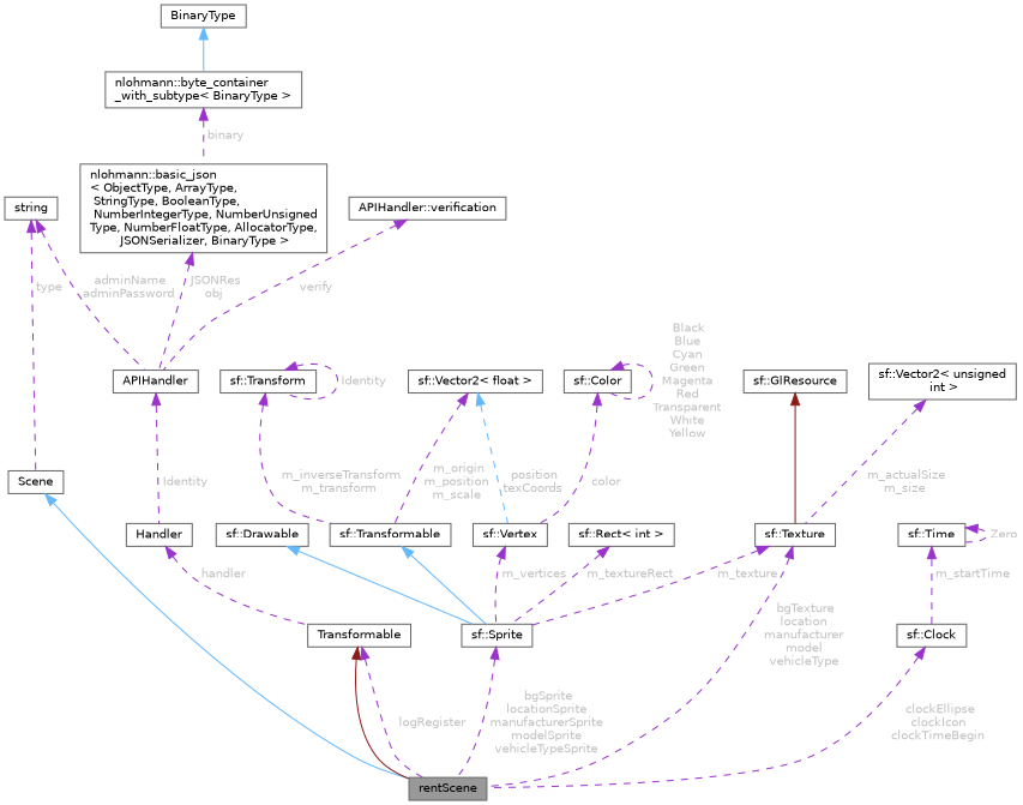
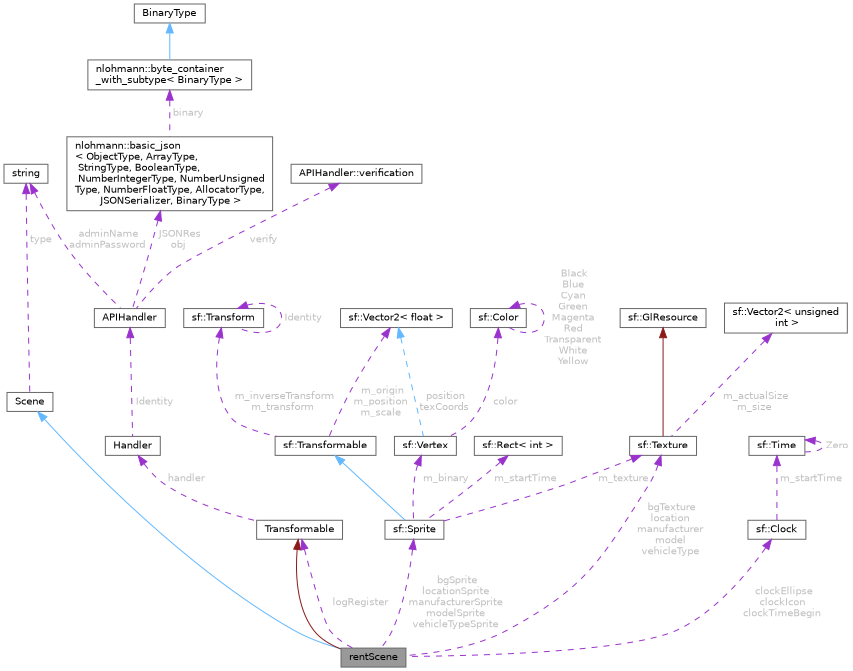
  digraph {
    rankdir=TB
    node [color=gray40 fillcolor=white fontname=Helvetica fontsize=10 shape=box style=filled]
    edge [color=darkorchid3 dir=back fontname=Helvetica fontsize=10 labelfontname=Helvetica labelfontsize=10 style=dashed fontcolor=grey]
    n1 [fillcolor=grey60 fontcolor=black height=0.2 label=rentScene width=0.4]
    n2 [height=0.2 label=Scene width=0.4]
    n3 [height=0.2 label=string width=0.4]
    n4 [height=0.2 label=APIHandler width=0.4]
    n5 [height=0.2 label=Handler width=0.4]
    n6 [height=0.2 label=Transformable width=0.4]
    n7 [height=0.2 label="nlohmann::basic_json\l\< ObjectType, ArrayType,\l StringType, BooleanType,\l NumberIntegerType, NumberUnsigned\lType, NumberFloatType, AllocatorType,\l JSONSerializer, BinaryType \>" width=0.4]
    n8 [height=0.2 label="nlohmann::byte_container\l_with_subtype\< BinaryType \>" width=0.4]
    n9 [height=0.2 label=BinaryType width=0.4]
    n10 [height=0.2 label="APIHandler::verification" width=0.4]
    n11 [height=0.2 label="sf::Texture" width=0.4]
    n12 [height=0.2 label="sf::Sprite" width=0.4]
    n13 [height=0.2 label="sf::GlResource" width=0.4]
    n14 [height=0.2 label="sf::Vector2\< unsigned\l int \>" width=0.4]
-   n15 [height=0.2 label="sf::Drawable" width=0.4]
    n16 [height=0.2 label="sf::Transformable" width=0.4]
    n17 [height=0.2 label="sf::Vector2\< float \>" width=0.4]
    n18 [height=0.2 label="sf::Vertex" width=0.4]
    n19 [height=0.2 label="sf::Transform" width=0.4]
    n20 [height=0.2 label="sf::Color" width=0.4]
    n21 [height=0.2 label="sf::Rect\< int \>" width=0.4]
    n22 [height=0.2 label="sf::Clock" width=0.4]
    n23 [height=0.2 label="sf::Time" width=0.4]
    n2 -> n1 [color=steelblue1 style=solid fontcolor=""]
    n3 -> n2 [label=" type"]
    n3 -> n4 [label=" adminName\nadminPassword"]
    n4 -> n5 [label=" Identity"]
    n5 -> n6 [label=" handler"]
    n6 -> n1 [color=firebrick4 style=solid fontcolor=""]
    n6 -> n1 [label=" logRegister"]
    n7 -> n4 [label=" JSONRes\nobj"]
    n8 -> n7 [label=" binary"]
    n9 -> n8 [color=steelblue1 style=solid fontcolor=""]
    n10 -> n4 [label=" verify"]
    n11 -> n1 [label=" bgTexture\nlocation\nmanufacturer\nmodel\nvehicleType"]
    n11 -> n12 [label=" m_texture"]
    n12 -> n1 [label=" bgSprite\nlocationSprite\nmanufacturerSprite\nmodelSprite\nvehicleTypeSprite"]
    n13 -> n11 [color=firebrick4 style=solid fontcolor=""]
    n14 -> n11 [label=" m_actualSize\nm_size"]
-   n15 -> n12 [color=steelblue1 style=solid fontcolor=""]
    n16 -> n12 [color=steelblue1 style=solid fontcolor=""]
    n17 -> n16 [label=" m_origin\nm_position\nm_scale"]
    n17 -> n18 [color=steelblue1 label=" position\ntexCoords"]
-   n18 -> n12 [label=" m_vertices"]
+   n18 -> n12 [label=" m_binary"]
    n19 -> n16 [label=" m_inverseTransform\nm_transform"]
    n19 -> n19 [label=" Identity"]
    n20 -> n18 [label=" color"]
    n20 -> n20 [label=" Black\nBlue\nCyan\nGreen\nMagenta\nRed\nTransparent\nWhite\nYellow"]
-   n21 -> n12 [label=" m_textureRect"]
+   n21 -> n12 [label=" m_startTime"]
    n22 -> n1 [label=" clockEllipse\nclockIcon\nclockTimeBegin"]
    n23 -> n22 [label=" m_startTime"]
    n23 -> n23 [label=" Zero"]
  }
